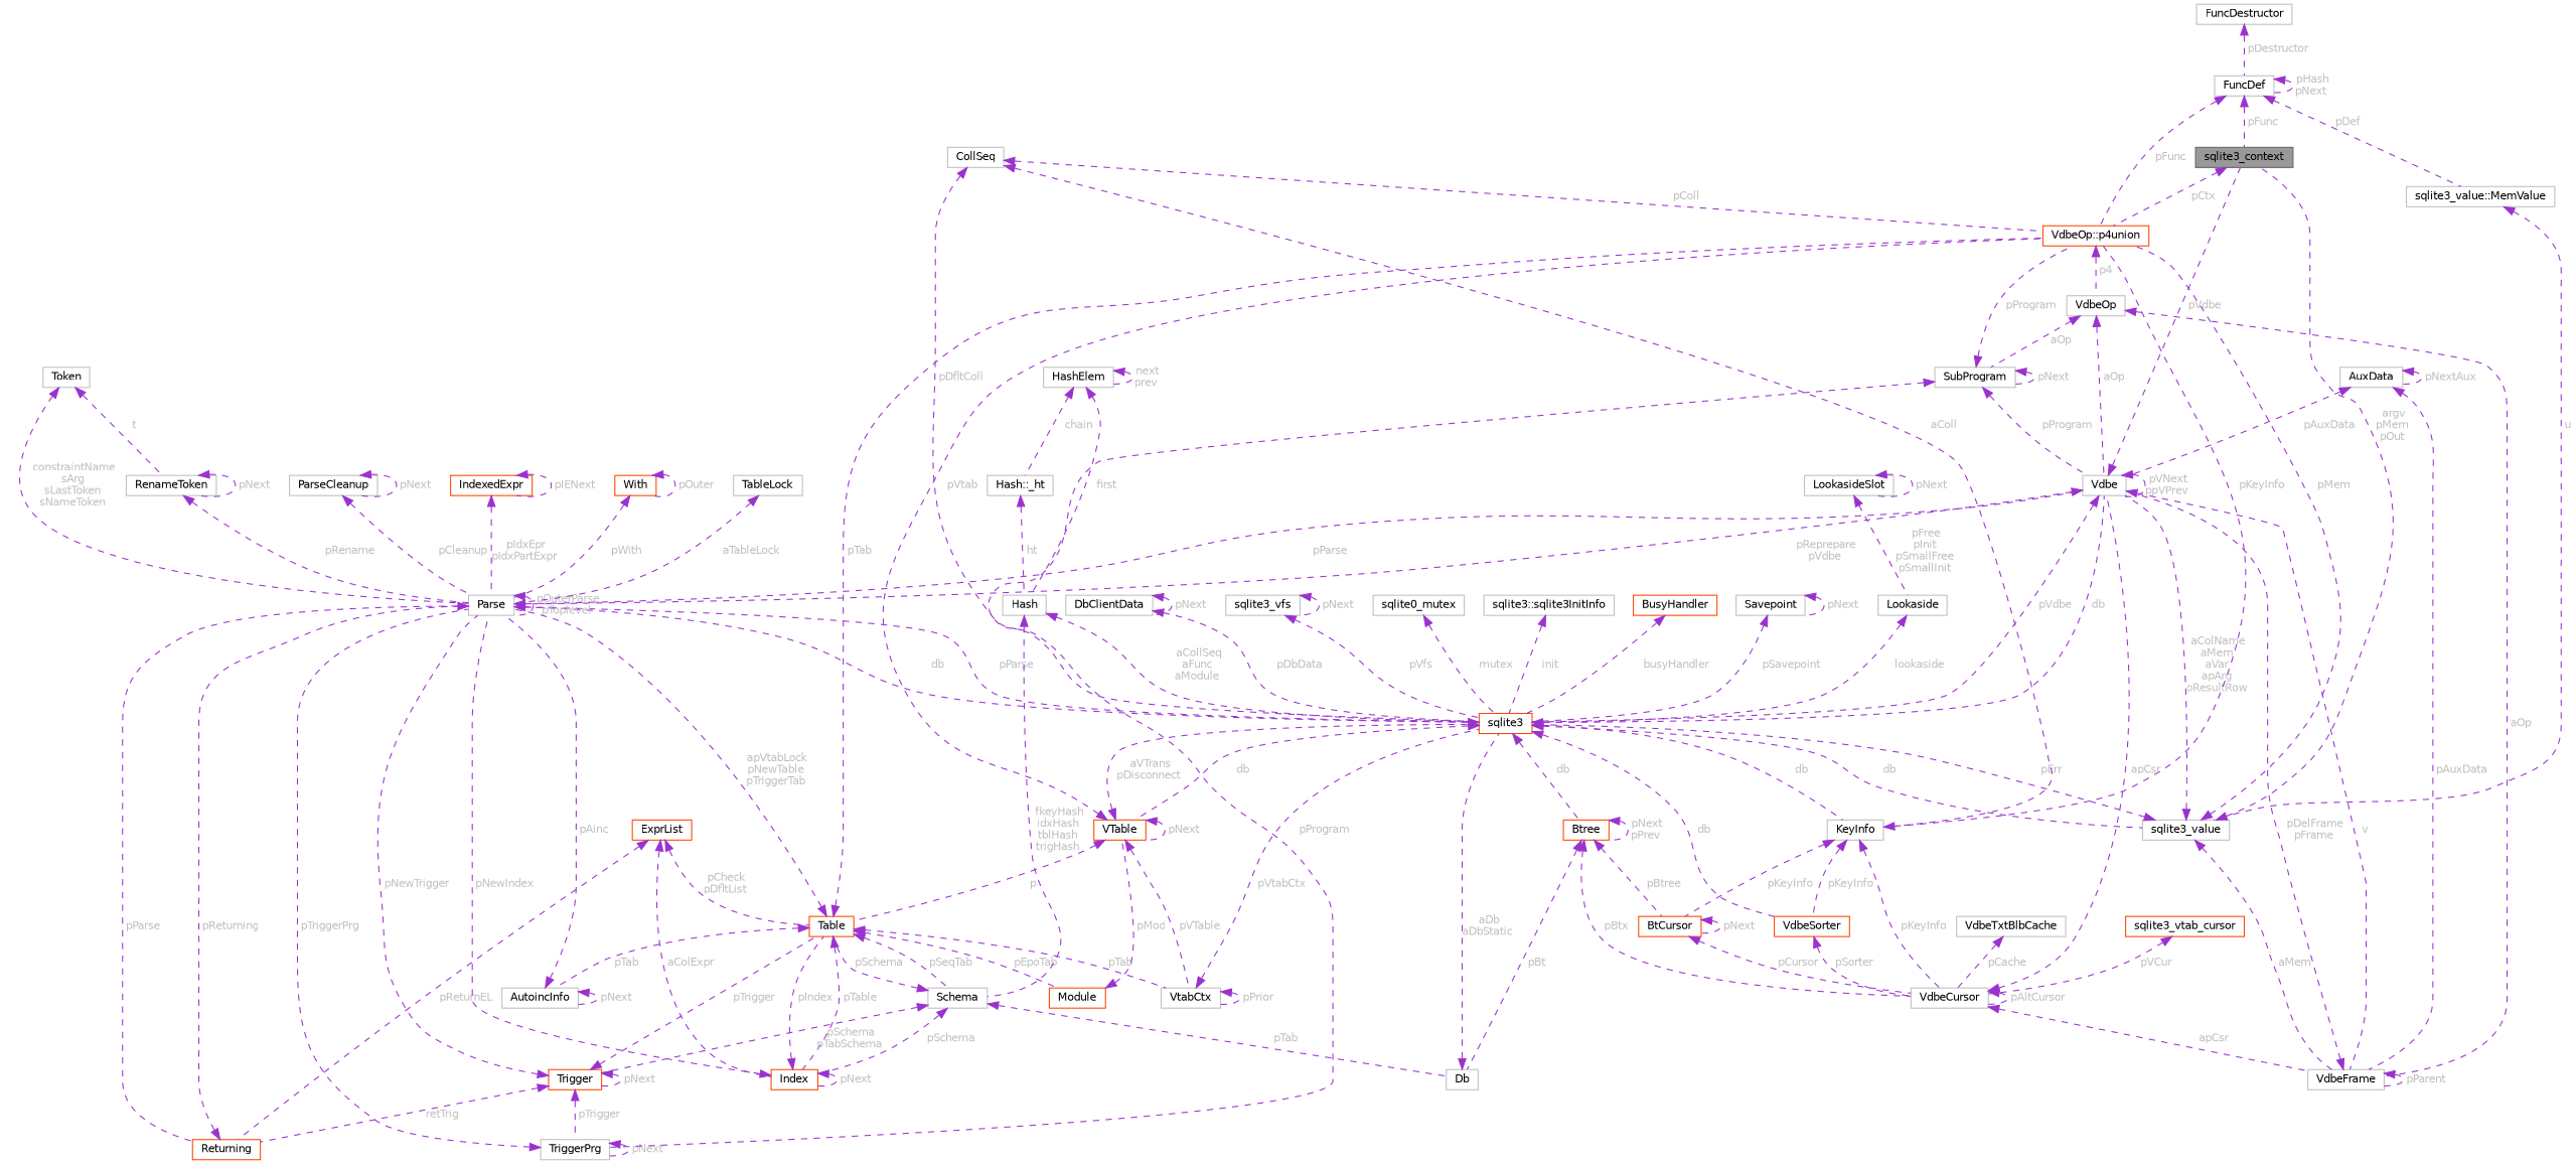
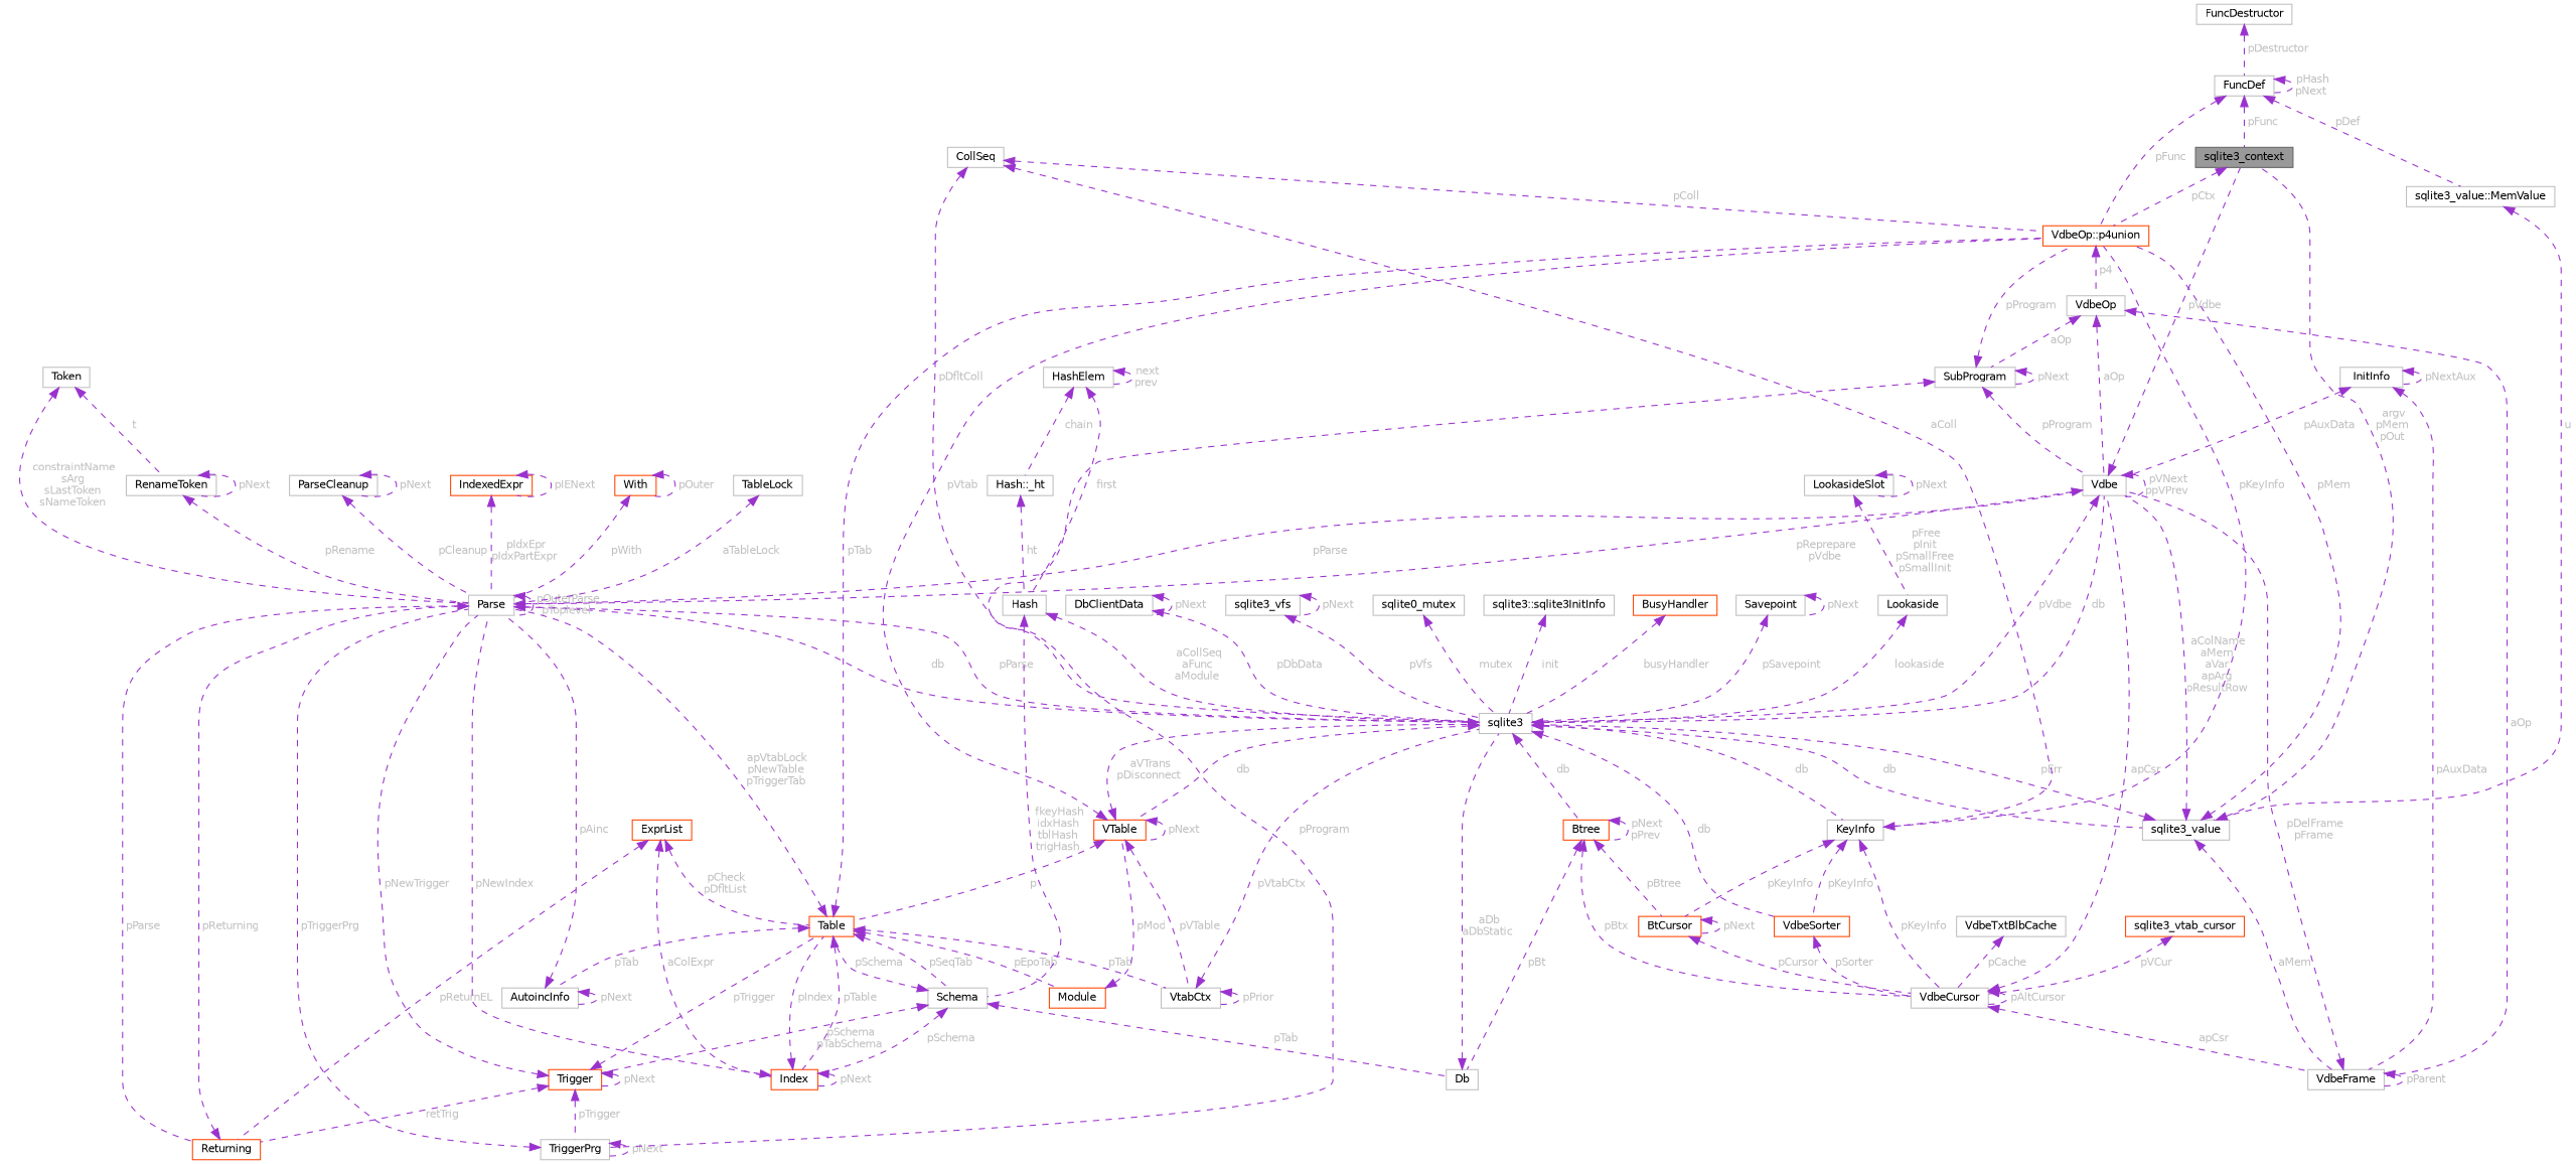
  digraph {
    node [color=grey75 fillcolor=white fontname=Helvetica fontsize=10 shape=box style=filled]
    edge [color=darkorchid3 dir=back fontcolor=grey fontname=Helvetica fontsize=10 labelfontname=Helvetica labelfontsize=10 style=dashed]
    n1 [color=gray40 fillcolor=grey60 fontcolor=black height=0.2 label=sqlite3_context width=0.4]
    n2 [color=orangered height=0.2 label="VdbeOp::p4union" width=0.4]
    n3 [height=0.2 label=VdbeOp width=0.4]
    n4 [height=0.2 label=sqlite3_value width=0.4]
-   n5 [color=orangered height=0.2 label=sqlite3 width=0.4]
+   n5 [height=0.2 label=sqlite3 width=0.4]
    n6 [height=0.2 label=Vdbe width=0.4]
    n7 [height=0.2 label=VdbeFrame width=0.4]
    n8 [height=0.2 label=Parse width=0.4]
    n9 [color=orangered height=0.2 label=VTable width=0.4]
    n10 [height=0.2 label=KeyInfo width=0.4]
    n11 [color=orangered height=0.2 label=Btree width=0.4]
    n12 [color=orangered height=0.2 label=VdbeSorter width=0.4]
    n13 [height=0.2 label="sqlite3_value::MemValue" width=0.4]
    n14 [height=0.2 label=FuncDef width=0.4]
    n15 [height=0.2 label=FuncDestructor width=0.4]
    n16 [color=orangered height=0.2 label=Returning width=0.4]
    n17 [color=orangered height=0.2 label=Table width=0.4]
    n18 [height=0.2 label=VtabCtx width=0.4]
    n19 [height=0.2 label=VdbeCursor width=0.4]
    n20 [color=orangered height=0.2 label=BtCursor width=0.4]
    n21 [height=0.2 label=Db width=0.4]
    n22 [height=0.2 label=sqlite3_vfs width=0.4]
    n23 [color=orangered height=0.2 label=ExprList width=0.4]
    n24 [color=orangered height=0.2 label=Index width=0.4]
    n25 [height=0.2 label=AutoincInfo width=0.4]
    n26 [height=0.2 label=Schema width=0.4]
    n27 [color=orangered height=0.2 label=Module width=0.4]
    n28 [color=orangered height=0.2 label=IndexedExpr width=0.4]
    n29 [height=0.2 label=TableLock width=0.4]
    n30 [color=orangered height=0.2 label=Trigger width=0.4]
    n31 [height=0.2 label=TriggerPrg width=0.4]
    n32 [height=0.2 label=Hash width=0.4]
    n33 [height=0.2 label=HashElem width=0.4]
    n34 [height=0.2 label="Hash::_ht" width=0.4]
    n35 [height=0.2 label=SubProgram width=0.4]
    n36 [height=0.2 label=CollSeq width=0.4]
    n37 [height=0.2 label=ParseCleanup width=0.4]
    n38 [height=0.2 label=Token width=0.4]
    n39 [height=0.2 label=RenameToken width=0.4]
    n40 [color=orangered height=0.2 label=With width=0.4]
    n41 [color=orangered height=0.2 label=sqlite3_vtab_cursor width=0.4]
    n42 [height=0.2 label=VdbeTxtBlbCache width=0.4]
-   n43 [height=0.2 label=AuxData width=0.4]
+   n43 [height=0.2 label=InitInfo width=0.4]
    n44 [height=0.2 label=sqlite0_mutex width=0.4]
    n45 [height=0.2 label="sqlite3::sqlite3InitInfo" width=0.4]
    n46 [height=0.2 label=Lookaside width=0.4]
    n47 [height=0.2 label=LookasideSlot width=0.4]
    n48 [color=orangered height=0.2 label=BusyHandler width=0.4]
    n49 [height=0.2 label=Savepoint width=0.4]
    n50 [height=0.2 label=DbClientData width=0.4]
    n1 -> n2 [label=" pCtx"]
    n2 -> n3 [label=" p4"]
    n3 -> n6 [label=" aOp"]
    n3 -> n7 [label=" aOp"]
    n3 -> n35 [label=" aOp"]
    n4 -> n1 [label=" argv\npMem\npOut"]
    n4 -> n2 [label=" pMem"]
    n4 -> n5 [label=" pErr"]
    n4 -> n6 [label=" aColName\naMem\naVar\napArg\npResultRow"]
    n4 -> n7 [label=" aMem"]
    n5 -> n4 [label=" db"]
    n5 -> n6 [label=" db"]
    n5 -> n8 [label=" db"]
    n5 -> n9 [label=" db"]
    n5 -> n10 [label=" db"]
    n5 -> n11 [label=" db"]
    n5 -> n12 [label=" db"]
    n6 -> n1 [label=" pVdbe"]
    n6 -> n5 [label=" pVdbe"]
    n6 -> n6 [label=" pVNext\nppVPrev"]
-   n6 -> n7 [label=" v"]
    n6 -> n8 [label=" pReprepare\npVdbe"]
    n7 -> n6 [label=" pDelFrame\npFrame"]
    n7 -> n7 [label=" pParent"]
    n8 -> n5 [label=" pParse"]
    n8 -> n6 [label=" pParse"]
    n8 -> n8 [label=" pOuterParse\npToplevel"]
    n8 -> n16 [label=" pParse"]
    n9 -> n2 [label=" pVtab"]
    n9 -> n5 [label=" aVTrans\npDisconnect"]
    n9 -> n9 [label=" pNext"]
    n9 -> n17 [label=" p"]
    n9 -> n18 [label=" pVTable"]
    n10 -> n2 [label=" pKeyInfo"]
    n10 -> n12 [label=" pKeyInfo"]
    n10 -> n19 [label=" pKeyInfo"]
    n10 -> n20 [label=" pKeyInfo"]
    n11 -> n11 [label=" pNext\npPrev"]
    n11 -> n19 [label=" pBtx"]
    n11 -> n20 [label=" pBtree"]
    n11 -> n21 [label=" pBt"]
    n12 -> n19 [label=" pSorter"]
    n13 -> n4 [label=" u"]
    n14 -> n1 [label=" pFunc"]
    n14 -> n2 [label=" pFunc"]
    n14 -> n13 [label=" pDef"]
    n14 -> n14 [label=" pHash\npNext"]
    n15 -> n14 [label=" pDestructor"]
    n16 -> n8 [label=" pReturning"]
    n17 -> n2 [label=" pTab"]
    n17 -> n8 [label=" apVtabLock\npNewTable\npTriggerTab"]
    n17 -> n18 [label=" pTab"]
    n17 -> n24 [label=" pTable"]
    n17 -> n25 [label=" pTab"]
    n17 -> n26 [label=" pSeqTab"]
    n17 -> n27 [label=" pEpoTab"]
    n18 -> n5 [label=" pVtabCtx"]
    n18 -> n18 [label=" pPrior"]
    n19 -> n6 [label=" apCsr"]
    n19 -> n7 [label=" apCsr"]
    n19 -> n19 [label=" pAltCursor"]
    n20 -> n19 [label=" pCursor"]
    n20 -> n20 [label=" pNext"]
    n21 -> n5 [label=" aDb\naDbStatic"]
    n22 -> n5 [label=" pVfs"]
    n22 -> n22 [label=" pNext"]
    n23 -> n16 [label=" pReturnEL"]
    n23 -> n17 [label=" pCheck\npDfltList"]
    n23 -> n24 [label=" aColExpr"]
    n24 -> n8 [label=" pNewIndex"]
    n24 -> n17 [label=" pIndex"]
    n24 -> n24 [label=" pNext"]
    n25 -> n8 [label=" pAinc"]
    n25 -> n25 [label=" pNext"]
    n26 -> n17 [label=" pSchema"]
    n26 -> n21 [label=" pTab"]
    n26 -> n24 [label=" pSchema"]
    n26 -> n30 [label=" pSchema\npTabSchema"]
    n27 -> n9 [label=" pMod"]
    n28 -> n8 [label=" pIdxEpr\npIdxPartExpr"]
    n28 -> n28 [label=" pIENext"]
    n29 -> n8 [label=" aTableLock"]
    n30 -> n8 [label=" pNewTrigger"]
    n30 -> n16 [label=" retTrig"]
    n30 -> n17 [label=" pTrigger"]
    n30 -> n30 [label=" pNext"]
    n30 -> n31 [label=" pTrigger"]
    n31 -> n8 [label=" pTriggerPrg"]
    n31 -> n31 [label=" pNext"]
    n32 -> n5 [label=" aCollSeq\naFunc\naModule"]
    n32 -> n26 [label=" fkeyHash\nidxHash\ntblHash\ntrigHash"]
    n33 -> n32 [label=" first"]
    n33 -> n33 [label=" next\nprev"]
    n33 -> n34 [label=" chain"]
    n34 -> n32 [label=" ht"]
    n35 -> n2 [label=" pProgram"]
    n35 -> n6 [label=" pProgram"]
    n35 -> n31 [label=" pProgram"]
    n35 -> n35 [label=" pNext"]
    n36 -> n2 [label=" pColl"]
    n36 -> n5 [label=" pDfltColl"]
    n36 -> n10 [label=" aColl"]
    n37 -> n8 [label=" pCleanup"]
    n37 -> n37 [label=" pNext"]
    n38 -> n8 [label=" constraintName\nsArg\nsLastToken\nsNameToken"]
    n38 -> n39 [label=" t"]
    n39 -> n8 [label=" pRename"]
    n39 -> n39 [label=" pNext"]
    n40 -> n8 [label=" pWith"]
    n40 -> n40 [label=" pOuter"]
    n41 -> n19 [label=" pVCur"]
    n42 -> n19 [label=" pCache"]
    n43 -> n6 [label=" pAuxData"]
    n43 -> n7 [label=" pAuxData"]
    n43 -> n43 [label=" pNextAux"]
    n44 -> n5 [label=" mutex"]
    n45 -> n5 [label=" init"]
    n46 -> n5 [label=" lookaside"]
    n47 -> n46 [label=" pFree\npInit\npSmallFree\npSmallInit"]
    n47 -> n47 [label=" pNext"]
    n48 -> n5 [label=" busyHandler"]
    n49 -> n5 [label=" pSavepoint"]
    n49 -> n49 [label=" pNext"]
    n50 -> n5 [label=" pDbData"]
    n50 -> n50 [label=" pNext"]
  }
